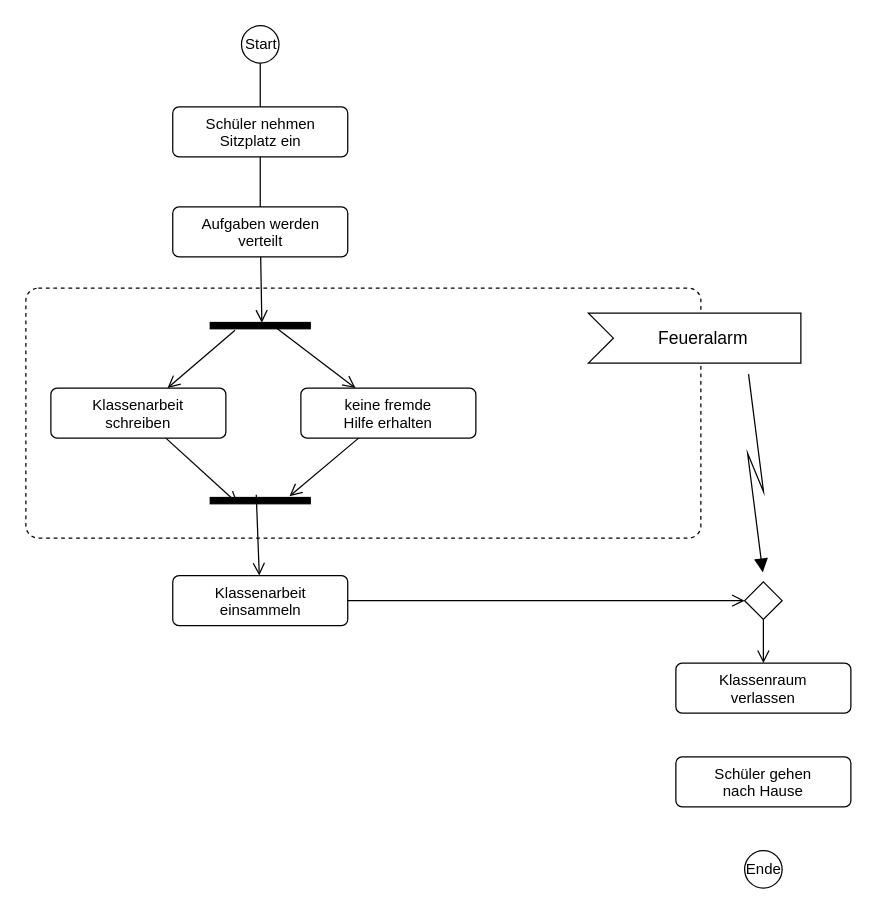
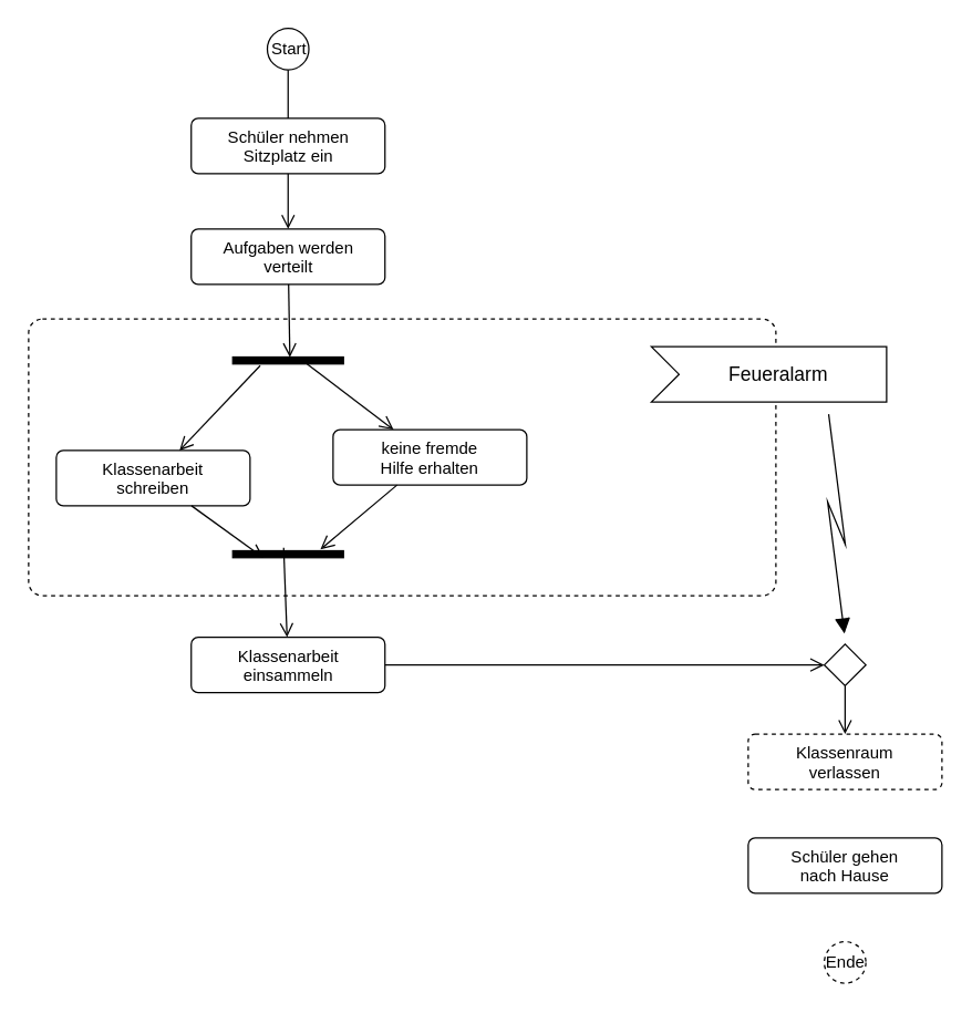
  <mxCell id="0" />
  <mxCell id="1" parent="0" />
  <mxCell id="2" value="Start" style="ellipse;html=1;" vertex="1" parent="1"><mxGeometry x="192.5" y="20" width="30" height="30" as="geometry" /></mxCell>
  <mxCell id="3" value="" style="endArrow=none;html=1;rounded=0;align=center;verticalAlign=top;endFill=0;labelBackgroundColor=none;endSize=6;" edge="1" source="2" parent="1" target="4"><mxGeometry relative="1" as="geometry"><mxPoint x="217.5" y="30" as="targetPoint" /></mxGeometry></mxCell>
  <mxCell id="4" value="Schüler nehmen&lt;br&gt;Sitzplatz ein" style="html=1;align=center;verticalAlign=top;rounded=1;absoluteArcSize=1;arcSize=10;dashed=0;whiteSpace=wrap;" vertex="1" parent="1"><mxGeometry x="137.5" y="85" width="140" height="40" as="geometry" /></mxCell>
  <mxCell id="5" value="Aufgaben werden&lt;br&gt;verteilt" style="html=1;align=center;verticalAlign=top;rounded=1;absoluteArcSize=1;arcSize=10;dashed=0;whiteSpace=wrap;" vertex="1" parent="1"><mxGeometry x="137.5" y="165" width="140" height="40" as="geometry" /></mxCell>
- <mxCell id="6" value="" style="endArrow=none;startArrow=none;endFill=0;startFill=0;endSize=8;html=1;verticalAlign=bottom;labelBackgroundColor=none;strokeWidth=1;rounded=0;" edge="1" parent="1" source="4" target="5"><mxGeometry width="160" relative="1" as="geometry"><mxPoint x="237.5" y="255" as="sourcePoint" /><mxPoint x="397.5" y="255" as="targetPoint" /></mxGeometry></mxCell>
+ <mxCell id="6" value="" style="endArrow=open;startArrow=none;endFill=0;startFill=0;endSize=8;html=1;verticalAlign=bottom;labelBackgroundColor=none;strokeWidth=1;rounded=0;" edge="1" parent="1" source="4" target="5"><mxGeometry width="160" relative="1" as="geometry"><mxPoint x="237.5" y="255" as="sourcePoint" /><mxPoint x="397.5" y="255" as="targetPoint" /></mxGeometry></mxCell>
  <mxCell id="7" value="" style="html=1;align=center;verticalAlign=top;rounded=1;absoluteArcSize=1;arcSize=20;dashed=1;whiteSpace=wrap;" vertex="1" parent="1"><mxGeometry x="20" y="230" width="540" height="200" as="geometry" /></mxCell>
- <mxCell id="8" value="Klassenarbeit&lt;br&gt;schreiben" style="html=1;align=center;verticalAlign=top;rounded=1;absoluteArcSize=1;arcSize=10;dashed=0;whiteSpace=wrap;" vertex="1" parent="1"><mxGeometry x="40" y="310" width="140" height="40" as="geometry" /></mxCell>
+ <mxCell id="8" value="Klassenarbeit&lt;br&gt;schreiben" style="html=1;align=center;verticalAlign=top;rounded=1;absoluteArcSize=1;arcSize=10;dashed=0;whiteSpace=wrap;" vertex="1" parent="1"><mxGeometry x="40" y="325" width="140" height="40" as="geometry" /></mxCell>
  <mxCell id="9" value="Feueralarm" style="html=1;shape=mxgraph.infographic.ribbonSimple;notch1=20;notch2=0;align=center;verticalAlign=middle;fontSize=14;fontStyle=0;fillColor=#FFFFFF;flipH=0;spacingRight=0;spacingLeft=14;whiteSpace=wrap;" vertex="1" parent="1"><mxGeometry x="470" y="250" width="170" height="40" as="geometry" /></mxCell>
  <mxCell id="10" value="" style="shape=mxgraph.lean_mapping.electronic_info_flow_edge;html=1;rounded=0;entryX=0.5;entryY=0;entryDx=0;entryDy=0;exitX=0;exitY=0;exitDx=127.5;exitDy=40;exitPerimeter=0;" edge="1" parent="1" source="9" target="24"><mxGeometry width="160" relative="1" as="geometry"><mxPoint x="700" y="270" as="sourcePoint" /><mxPoint x="589.931" y="405.494" as="targetPoint" /></mxGeometry></mxCell>
- <mxCell id="11" value="Klassenraum&lt;br&gt;verlassen" style="html=1;align=center;verticalAlign=top;rounded=1;absoluteArcSize=1;arcSize=10;dashed=0;whiteSpace=wrap;" vertex="1" parent="1"><mxGeometry x="540" y="530" width="140" height="40" as="geometry" /></mxCell>
+ <mxCell id="11" value="Klassenraum&lt;br&gt;verlassen" style="html=1;align=center;verticalAlign=top;rounded=1;absoluteArcSize=1;arcSize=10;dashed=1;whiteSpace=wrap;" vertex="1" parent="1"><mxGeometry x="540" y="530" width="140" height="40" as="geometry" /></mxCell>
  <mxCell id="12" value="Klassenarbeit&lt;br&gt;einsammeln" style="html=1;align=center;verticalAlign=top;rounded=1;absoluteArcSize=1;arcSize=10;dashed=0;whiteSpace=wrap;" vertex="1" parent="1"><mxGeometry x="137.5" y="460" width="140" height="40" as="geometry" /></mxCell>
  <mxCell id="13" value="Schüler gehen&lt;br&gt;nach Hause" style="html=1;align=center;verticalAlign=top;rounded=1;absoluteArcSize=1;arcSize=10;dashed=0;whiteSpace=wrap;" vertex="1" parent="1"><mxGeometry x="540" y="605" width="140" height="40" as="geometry" /></mxCell>
- <mxCell id="14" value="Ende" style="ellipse;html=1;" vertex="1" parent="1"><mxGeometry x="595" y="680" width="30" height="30" as="geometry" /></mxCell>
+ <mxCell id="14" value="Ende" style="ellipse;html=1;dashed=1;" vertex="1" parent="1"><mxGeometry x="595" y="680" width="30" height="30" as="geometry" /></mxCell>
  <mxCell id="15" value="" style="html=1;points=[];perimeter=orthogonalPerimeter;fillColor=strokeColor;rotation=90;" vertex="1" parent="1"><mxGeometry x="205" y="220" width="5" height="80" as="geometry" /></mxCell>
  <mxCell id="16" value="" style="endArrow=open;startArrow=none;endFill=0;startFill=0;endSize=8;html=1;verticalAlign=bottom;labelBackgroundColor=none;strokeWidth=1;rounded=0;entryX=0.028;entryY=0.484;entryDx=0;entryDy=0;entryPerimeter=0;" edge="1" parent="1" source="5" target="15"><mxGeometry width="160" relative="1" as="geometry"><mxPoint x="220" y="430" as="sourcePoint" /><mxPoint x="380" y="430" as="targetPoint" /></mxGeometry></mxCell>
  <mxCell id="17" value="" style="endArrow=open;startArrow=none;endFill=0;startFill=0;endSize=8;html=1;verticalAlign=bottom;labelBackgroundColor=none;strokeWidth=1;rounded=0;exitX=1.236;exitY=0.752;exitDx=0;exitDy=0;exitPerimeter=0;" edge="1" parent="1" source="15" target="8"><mxGeometry width="160" relative="1" as="geometry"><mxPoint x="170" y="530" as="sourcePoint" /><mxPoint x="330" y="530" as="targetPoint" /></mxGeometry></mxCell>
  <mxCell id="18" value="keine fremde&lt;br&gt;Hilfe erhalten" style="html=1;align=center;verticalAlign=top;rounded=1;absoluteArcSize=1;arcSize=10;dashed=0;whiteSpace=wrap;" vertex="1" parent="1"><mxGeometry x="240" y="310" width="140" height="40" as="geometry" /></mxCell>
  <mxCell id="19" value="" style="endArrow=open;startArrow=none;endFill=0;startFill=0;endSize=8;html=1;verticalAlign=bottom;labelBackgroundColor=none;strokeWidth=1;rounded=0;exitX=0.994;exitY=0.329;exitDx=0;exitDy=0;exitPerimeter=0;" edge="1" parent="1" source="15" target="18"><mxGeometry width="160" relative="1" as="geometry"><mxPoint x="200" y="470" as="sourcePoint" /><mxPoint x="360" y="470" as="targetPoint" /></mxGeometry></mxCell>
  <mxCell id="20" value="" style="html=1;points=[];perimeter=orthogonalPerimeter;fillColor=strokeColor;rotation=90;" vertex="1" parent="1"><mxGeometry x="205" y="360" width="5" height="80" as="geometry" /></mxCell>
  <mxCell id="21" value="" style="endArrow=open;startArrow=none;endFill=0;startFill=0;endSize=8;html=1;verticalAlign=bottom;labelBackgroundColor=none;strokeWidth=1;rounded=0;entryX=1.009;entryY=0.722;entryDx=0;entryDy=0;entryPerimeter=0;" edge="1" parent="1" source="8" target="20"><mxGeometry width="160" relative="1" as="geometry"><mxPoint x="130" y="520" as="sourcePoint" /><mxPoint x="290" y="520" as="targetPoint" /></mxGeometry></mxCell>
  <mxCell id="22" value="" style="endArrow=open;startArrow=none;endFill=0;startFill=0;endSize=8;html=1;verticalAlign=bottom;labelBackgroundColor=none;strokeWidth=1;rounded=0;entryX=-0.198;entryY=0.208;entryDx=0;entryDy=0;entryPerimeter=0;" edge="1" parent="1" source="18" target="20"><mxGeometry width="160" relative="1" as="geometry"><mxPoint x="360" y="470" as="sourcePoint" /><mxPoint x="520" y="470" as="targetPoint" /></mxGeometry></mxCell>
  <mxCell id="23" value="" style="endArrow=open;startArrow=none;endFill=0;startFill=0;endSize=8;html=1;verticalAlign=bottom;labelBackgroundColor=none;strokeWidth=1;rounded=0;exitX=-0.44;exitY=0.54;exitDx=0;exitDy=0;exitPerimeter=0;" edge="1" parent="1" source="20" target="12"><mxGeometry width="160" relative="1" as="geometry"><mxPoint x="130" y="530" as="sourcePoint" /><mxPoint x="290" y="530" as="targetPoint" /></mxGeometry></mxCell>
  <mxCell id="24" value="" style="rhombus;" vertex="1" parent="1"><mxGeometry x="595" y="465" width="30" height="30" as="geometry" /></mxCell>
  <mxCell id="25" value="" style="endArrow=open;startArrow=none;endFill=0;startFill=0;endSize=8;html=1;verticalAlign=bottom;labelBackgroundColor=none;strokeWidth=1;rounded=0;entryX=0;entryY=0.5;entryDx=0;entryDy=0;" edge="1" parent="1" source="12" target="24"><mxGeometry width="160" relative="1" as="geometry"><mxPoint x="250" y="540" as="sourcePoint" /><mxPoint x="410" y="540" as="targetPoint" /></mxGeometry></mxCell>
  <mxCell id="26" value="" style="endArrow=open;startArrow=none;endFill=0;startFill=0;endSize=8;html=1;verticalAlign=bottom;labelBackgroundColor=none;strokeWidth=1;rounded=0;exitX=0.5;exitY=1;exitDx=0;exitDy=0;" edge="1" parent="1" source="24" target="11"><mxGeometry width="160" relative="1" as="geometry"><mxPoint x="220" y="600" as="sourcePoint" /><mxPoint x="380" y="600" as="targetPoint" /></mxGeometry></mxCell>
